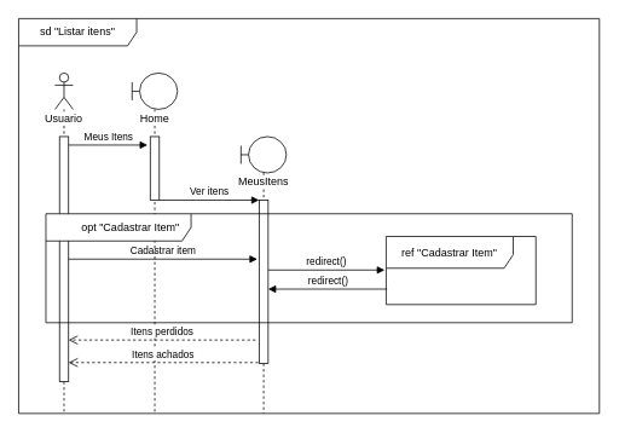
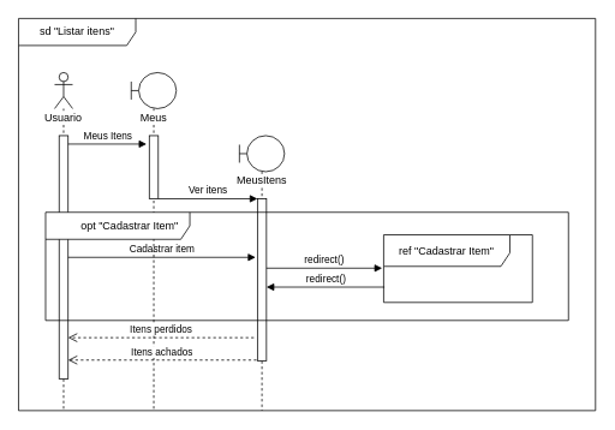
  <mxCell id="0" />
  <mxCell id="1" parent="0" />
  <mxCell id="2" value="sd &quot;Listar itens&quot;" style="shape=umlFrame;whiteSpace=wrap;html=1;width=130;height=30;" vertex="1" parent="1"><mxGeometry x="20" y="20" width="640" height="435" as="geometry" /></mxCell>
  <mxCell id="3" value="ref &quot;Cadastrar Item&quot;" style="shape=umlFrame;whiteSpace=wrap;html=1;width=140;height=35;" vertex="1" parent="1"><mxGeometry x="425" y="260" width="165" height="75" as="geometry" /></mxCell>
  <mxCell id="4" value="Usuario" style="shape=umlLifeline;participant=umlActor;perimeter=lifelinePerimeter;whiteSpace=wrap;html=1;container=1;collapsible=0;recursiveResize=0;verticalAlign=top;spacingTop=36;labelBackgroundColor=#ffffff;outlineConnect=0;" vertex="1" parent="1"><mxGeometry x="60" y="80" width="20" height="375" as="geometry" /></mxCell>
  <mxCell id="5" value="" style="html=1;points=[];perimeter=orthogonalPerimeter;" vertex="1" parent="4"><mxGeometry x="5" y="70" width="10" height="270" as="geometry" /></mxCell>
  <mxCell id="6" value="MeusItens&lt;br&gt;" style="shape=umlLifeline;participant=umlBoundary;perimeter=lifelinePerimeter;whiteSpace=wrap;html=1;container=1;collapsible=0;recursiveResize=0;verticalAlign=top;spacingTop=36;labelBackgroundColor=#ffffff;outlineConnect=0;" vertex="1" parent="1"><mxGeometry x="265" y="150" width="50" height="305" as="geometry" /></mxCell>
  <mxCell id="7" value="" style="html=1;points=[];perimeter=orthogonalPerimeter;" vertex="1" parent="6"><mxGeometry x="20" y="70" width="10" height="180" as="geometry" /></mxCell>
  <mxCell id="8" value="Cadastrar item" style="html=1;verticalAlign=bottom;endArrow=block;entryX=-0.2;entryY=0.361;entryDx=0;entryDy=0;entryPerimeter=0;" edge="1" parent="1" source="5" target="7"><mxGeometry relative="1" as="geometry"><mxPoint x="290" y="390" as="sourcePoint" /></mxGeometry></mxCell>
- <mxCell id="9" value="Home&lt;br&gt;" style="shape=umlLifeline;participant=umlBoundary;perimeter=lifelinePerimeter;whiteSpace=wrap;html=1;container=1;collapsible=0;recursiveResize=0;verticalAlign=top;spacingTop=36;labelBackgroundColor=#ffffff;outlineConnect=0;" vertex="1" parent="1"><mxGeometry x="145" y="80" width="50" height="375" as="geometry" /></mxCell>
+ <mxCell id="9" value="Meus&lt;br&gt;" style="shape=umlLifeline;participant=umlBoundary;perimeter=lifelinePerimeter;whiteSpace=wrap;html=1;container=1;collapsible=0;recursiveResize=0;verticalAlign=top;spacingTop=36;labelBackgroundColor=#ffffff;outlineConnect=0;" vertex="1" parent="1"><mxGeometry x="145" y="80" width="50" height="375" as="geometry" /></mxCell>
  <mxCell id="10" value="" style="html=1;points=[];perimeter=orthogonalPerimeter;" vertex="1" parent="9"><mxGeometry x="20" y="70" width="10" height="70" as="geometry" /></mxCell>
  <mxCell id="11" value="Meus Itens" style="html=1;verticalAlign=bottom;endArrow=block;entryX=-0.3;entryY=0.133;entryDx=0;entryDy=0;entryPerimeter=0;" edge="1" parent="1" source="5" target="10"><mxGeometry relative="1" as="geometry"><mxPoint x="85" y="301" as="sourcePoint" /><mxPoint x="368" y="301" as="targetPoint" /></mxGeometry></mxCell>
  <mxCell id="12" value="Ver itens" style="html=1;verticalAlign=bottom;endArrow=block;" edge="1" parent="1" source="10" target="7"><mxGeometry relative="1" as="geometry"><mxPoint x="85" y="169" as="sourcePoint" /><mxPoint x="172" y="169" as="targetPoint" /></mxGeometry></mxCell>
  <mxCell id="13" value="redirect()" style="html=1;verticalAlign=bottom;endArrow=block;entryX=-0.01;entryY=0.493;entryDx=0;entryDy=0;entryPerimeter=0;" edge="1" parent="1" source="7" target="3"><mxGeometry relative="1" as="geometry"><mxPoint x="85" y="257" as="sourcePoint" /><mxPoint x="449" y="265" as="targetPoint" /></mxGeometry></mxCell>
  <mxCell id="14" value="Itens perdidos" style="html=1;verticalAlign=bottom;endArrow=open;dashed=1;endSize=8;exitX=-0.4;exitY=0.856;exitDx=0;exitDy=0;exitPerimeter=0;" edge="1" parent="1" source="7" target="5"><mxGeometry relative="1" as="geometry"><mxPoint x="305" y="331" as="targetPoint" /><mxPoint x="433" y="331" as="sourcePoint" /></mxGeometry></mxCell>
  <mxCell id="15" value="redirect()" style="html=1;verticalAlign=bottom;endArrow=block;exitX=0.006;exitY=0.773;exitDx=0;exitDy=0;exitPerimeter=0;" edge="1" parent="1" source="3" target="7"><mxGeometry relative="1" as="geometry"><mxPoint x="305" y="307" as="sourcePoint" /><mxPoint x="433" y="307" as="targetPoint" /></mxGeometry></mxCell>
  <mxCell id="16" value="&amp;nbsp; &amp;nbsp; &amp;nbsp; &amp;nbsp; opt &quot;Cadastrar Item&quot;" style="shape=umlFrame;whiteSpace=wrap;html=1;width=160;height=30;" vertex="1" parent="1"><mxGeometry x="50" y="235" width="580" height="120" as="geometry" /></mxCell>
  <mxCell id="17" value="Itens achados" style="html=1;verticalAlign=bottom;endArrow=open;dashed=1;endSize=8;exitX=-0.1;exitY=0.994;exitDx=0;exitDy=0;exitPerimeter=0;" edge="1" parent="1" source="7" target="5"><mxGeometry relative="1" as="geometry"><mxPoint x="85" y="384" as="targetPoint" /><mxPoint x="291" y="384" as="sourcePoint" /></mxGeometry></mxCell>
